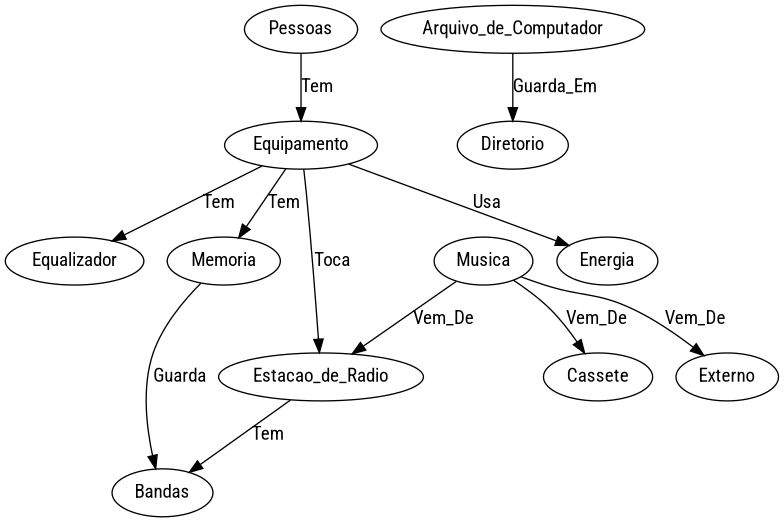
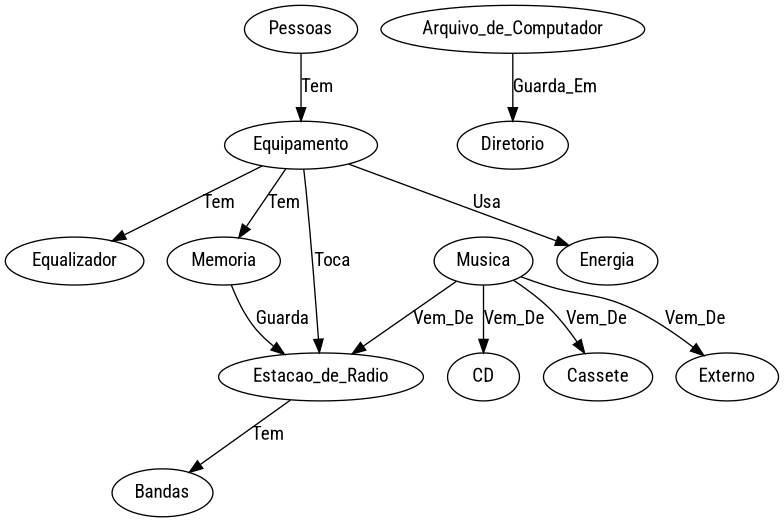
  digraph {
    fontname="Roboto Condensed"
    node [fontname="Roboto Condensed"]
    edge [fontname="Roboto Condensed"]
    n1 [label=Equipamento]
    n2 [label=Equalizador]
    n3 [label=Memoria]
    n4 [label=Energia]
    n5 [label=Estacao_de_Radio]
    n6 [label=Musica]
+   n7 [label=CD]
    n8 [label=Cassete]
    n9 [label=Externo]
    n10 [label=Bandas]
    n11 [label=Arquivo_de_Computador]
    n12 [label=Diretorio]
    n13 [label=Pessoas]
    n1 -> n2 [label=Tem]
    n1 -> n3 [label=Tem]
    n1 -> n4 [label=Usa]
    n1 -> n5 [label=Toca]
-   n3 -> n10 [label=Guarda]
+   n3 -> n5 [label=Guarda]
    n5 -> n10 [label=Tem]
    n6 -> n5 [label=Vem_De]
+   n6 -> n7 [label=Vem_De]
    n6 -> n8 [label=Vem_De]
    n6 -> n9 [label=Vem_De]
    n11 -> n12 [label=Guarda_Em]
    n13 -> n1 [label=Tem]
  }
